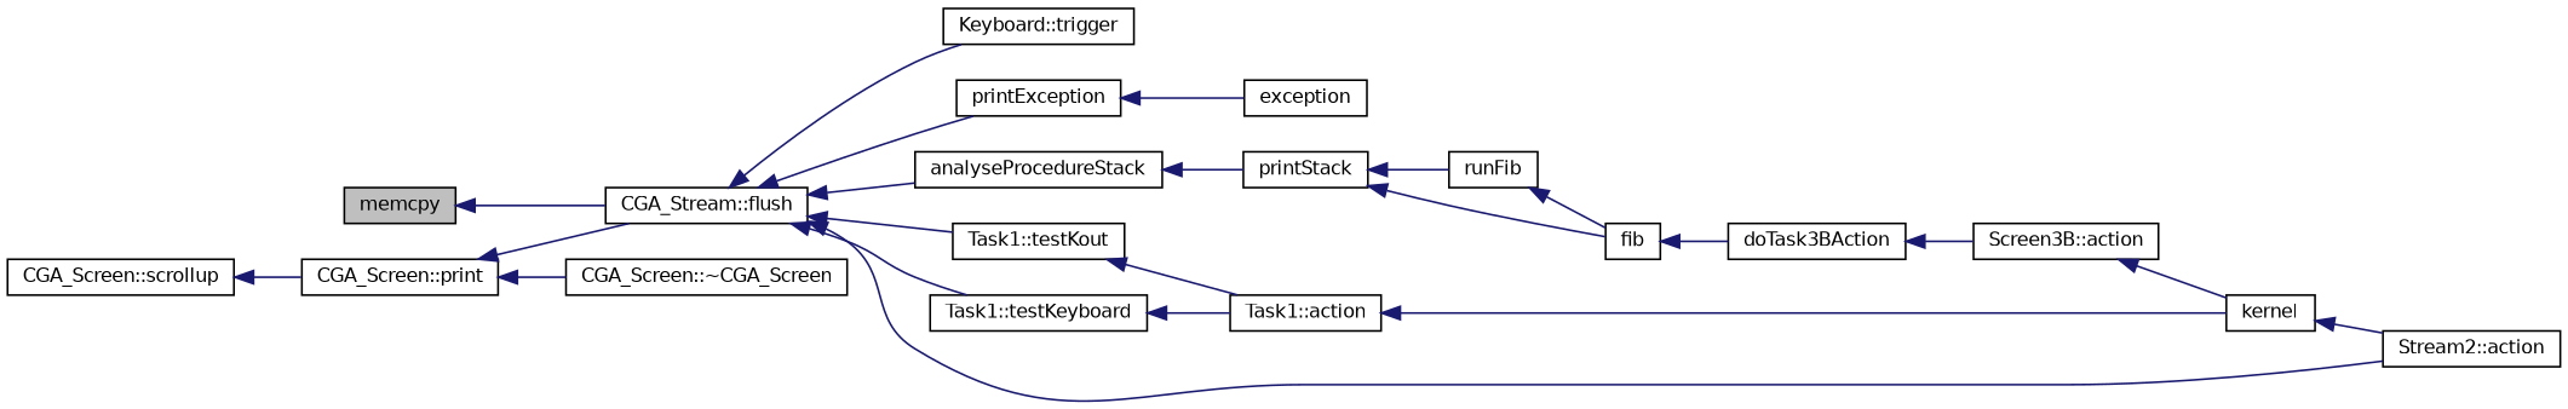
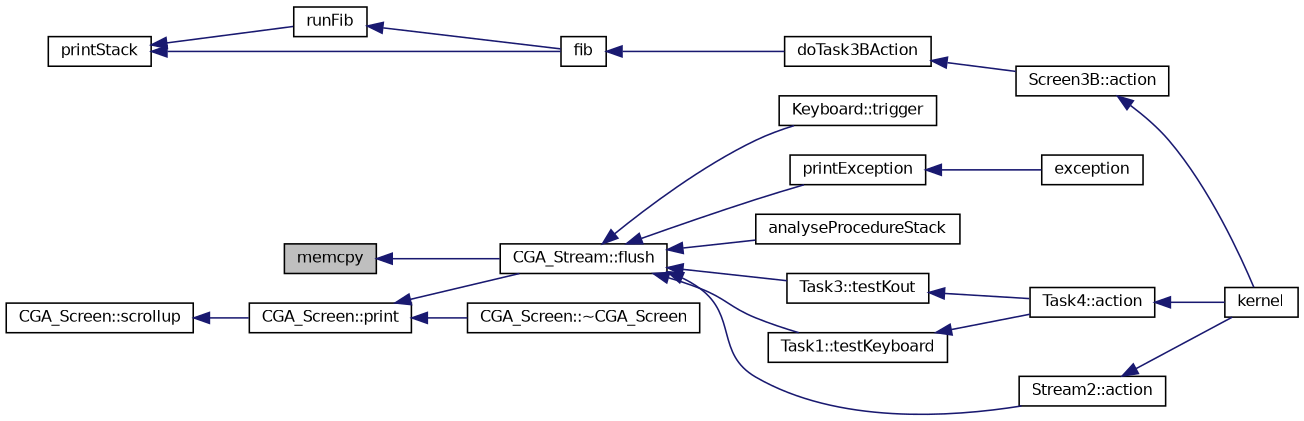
  digraph {
    rankdir=LR
    node [color=black fontname=Helvetica fontsize=10 shape=record]
    edge [color=midnightblue dir=back fontname=Helvetica fontsize=10 labelfontname=Helvetica labelfontsize=10 style=solid]
    n1 [fillcolor=grey75 fontcolor=black height=0.2 label=memcpy style=filled width=0.4]
    n2 [height=0.2 label="CGA_Stream::flush" width=0.4]
    n3 [height=0.2 label="CGA_Screen::scrollup" width=0.4]
    n4 [height=0.2 label="CGA_Screen::print" width=0.4]
    n5 [height=0.2 label="CGA_Screen::~CGA_Screen" width=0.4]
    n6 [height=0.2 label="Keyboard::trigger" width=0.4]
    n7 [height=0.2 label=printException width=0.4]
    n8 [height=0.2 label=analyseProcedureStack width=0.4]
-   n9 [height=0.2 label="Task1::testKout" width=0.4]
+   n9 [height=0.2 label="Task3::testKout" width=0.4]
    n10 [height=0.2 label="Task1::testKeyboard" width=0.4]
    n11 [height=0.2 label="Stream2::action" width=0.4]
    n12 [height=0.2 label=exception width=0.4]
    n13 [height=0.2 label=printStack width=0.4]
-   n14 [height=0.2 label="Task1::action" width=0.4]
+   n14 [height=0.2 label="Task4::action" width=0.4]
    n15 [height=0.2 label=kernel width=0.4]
    n16 [height=0.2 label=runFib width=0.4]
    n17 [height=0.2 label=fib width=0.4]
    n18 [height=0.2 label=doTask3BAction width=0.4]
    n19 [height=0.2 label="Screen3B::action" width=0.4]
    n1 -> n2
    n2 -> n6
    n2 -> n7
    n2 -> n8
    n2 -> n9
    n2 -> n10
    n2 -> n11
    n3 -> n4
    n4 -> n2
    n4 -> n5
    n7 -> n12
-   n8 -> n13
    n9 -> n14
    n10 -> n14
-   n15 -> n11
+   n11 -> n15
    n13 -> n16
    n13 -> n17
    n14 -> n15
    n16 -> n17
    n17 -> n18
    n18 -> n19
    n19 -> n15
  }
